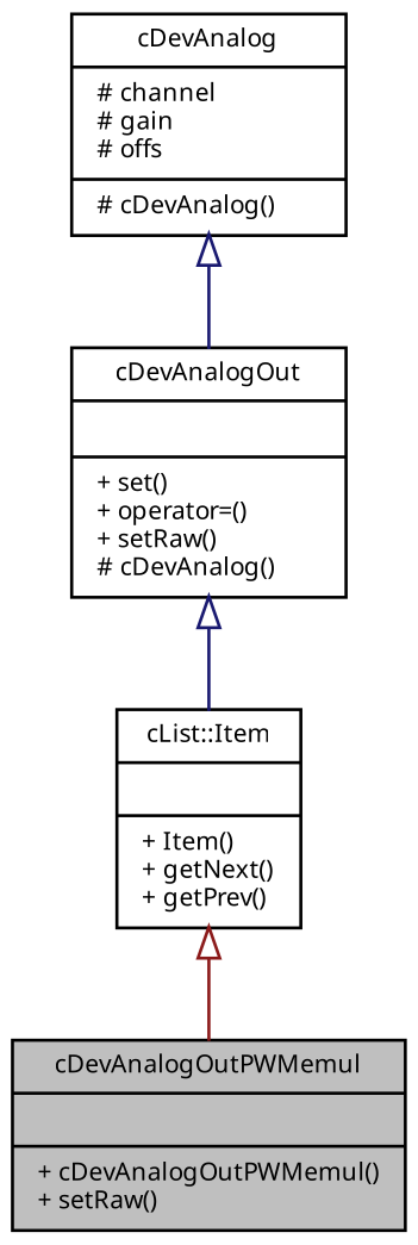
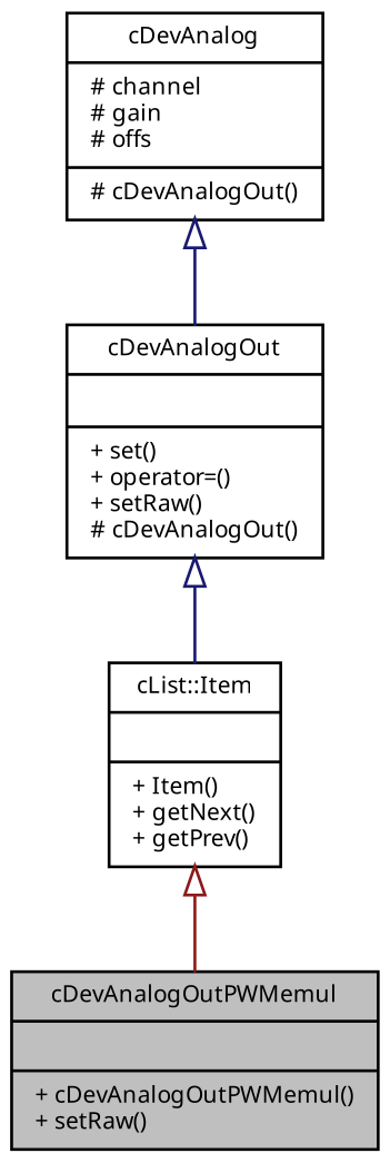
  digraph {
    node [color=black fillcolor=white fontname=Sans fontsize=8 shape=record style=filled]
    edge [arrowtail=onormal color=midnightblue dir=back fontname=Sans fontsize=8 labelfontname=Sans labelfontsize=8 style=solid]
    n1 [fillcolor=grey75 fontcolor=black height=0.2 label="{cDevAnalogOutPWMemul\n||+ cDevAnalogOutPWMemul()\l+ setRaw()\l}" width=0.4]
-   n2 [height=0.2 label="{cDevAnalogOut\n||+ set()\l+ operator=()\l+ setRaw()\l# cDevAnalog()\l}" width=0.4]
+   n2 [height=0.2 label="{cDevAnalogOut\n||+ set()\l+ operator=()\l+ setRaw()\l# cDevAnalogOut()\l}" width=0.4]
    n3 [height=0.2 label="{cList::Item\n||+ Item()\l+ getNext()\l+ getPrev()\l}" width=0.4]
-   n4 [height=0.2 label="{cDevAnalog\n|# channel\l# gain\l# offs\l|# cDevAnalog()\l}" width=0.4]
+   n4 [height=0.2 label="{cDevAnalog\n|# channel\l# gain\l# offs\l|# cDevAnalogOut()\l}" width=0.4]
    n2 -> n3
    n3 -> n1 [color=firebrick4]
    n4 -> n2
  }
